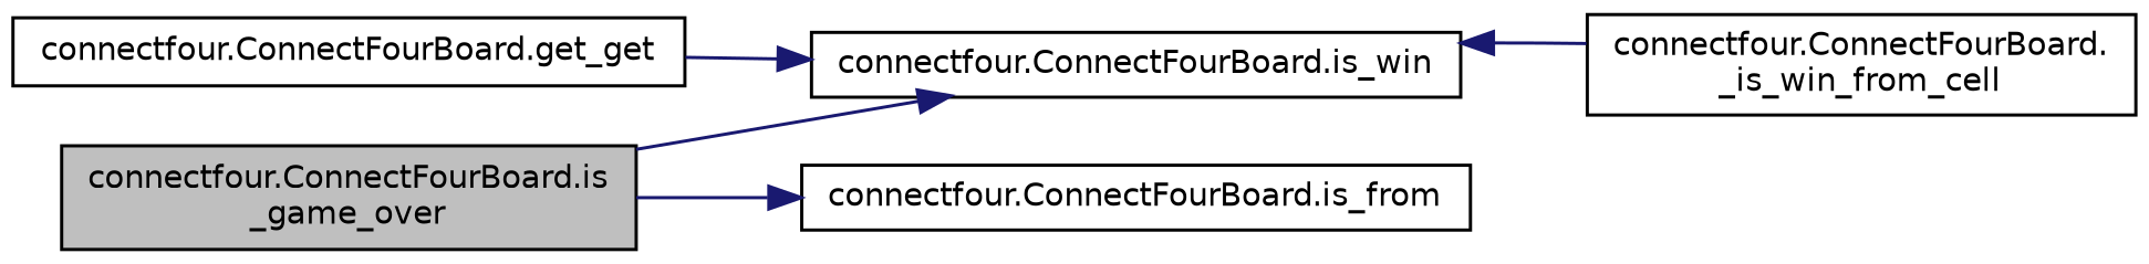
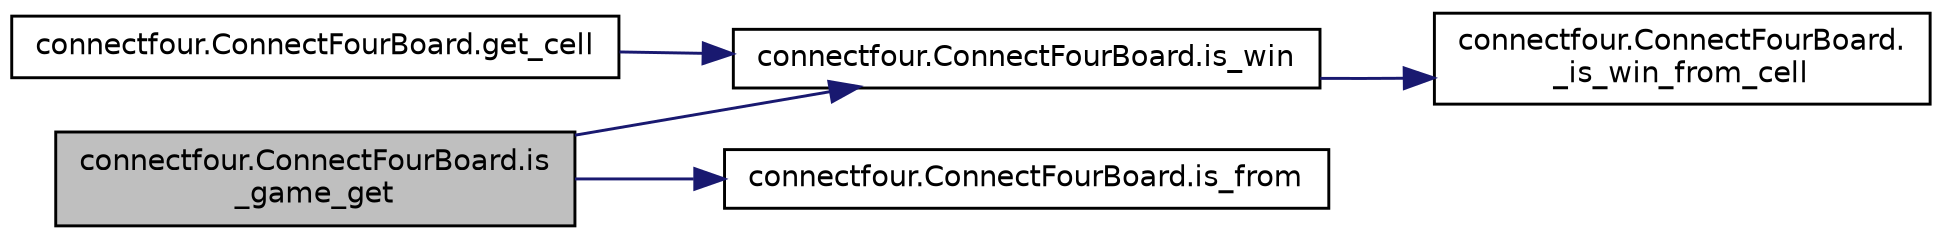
  digraph {
    rankdir=LR
    node [color=black fillcolor=white fontname=Helvetica fontsize=10 shape=record style=filled]
    edge [color=midnightblue fontname=Helvetica fontsize=10 labelfontname=Helvetica labelfontsize=10 style=solid]
-   n1 [fillcolor=grey75 fontcolor=black height=0.2 label="connectfour.ConnectFourBoard.is\l_game_over" width=0.4]
+   n1 [fillcolor=grey75 fontcolor=black height=0.2 label="connectfour.ConnectFourBoard.is\l_game_get" width=0.4]
    n2 [height=0.2 label="connectfour.ConnectFourBoard.is_win" width=0.4]
    n3 [height=0.2 label="connectfour.ConnectFourBoard.is_from" width=0.4]
    n4 [height=0.2 label="connectfour.ConnectFourBoard.\l_is_win_from_cell" width=0.4]
-   n5 [height=0.2 label="connectfour.ConnectFourBoard.get_get" width=0.4]
+   n5 [height=0.2 label="connectfour.ConnectFourBoard.get_cell" width=0.4]
    n1 -> n2
    n1 -> n3
-   n4 -> n2
+   n2 -> n4
    n5 -> n2
  }
